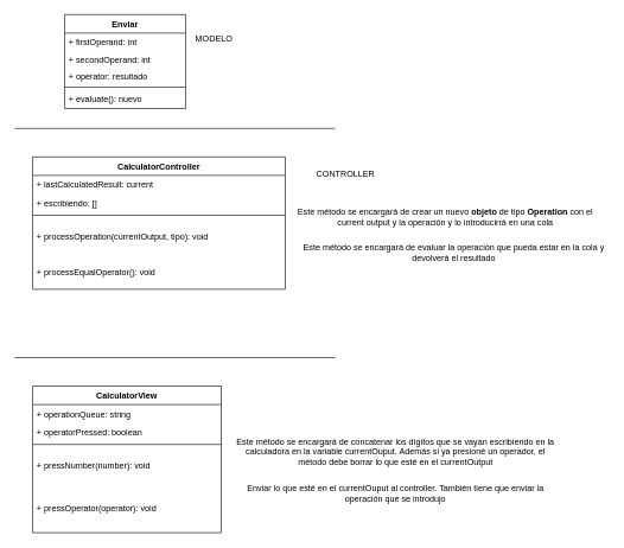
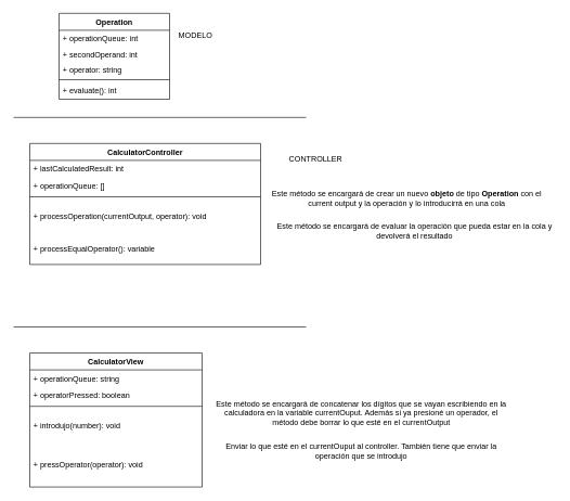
  <mxCell id="0" />
  <mxCell id="1" parent="0" />
- <mxCell id="2" value="Enviar" style="swimlane;fontStyle=1;align=center;verticalAlign=top;childLayout=stackLayout;horizontal=1;startSize=26;horizontalStack=0;resizeParent=1;resizeParentMax=0;resizeLast=0;collapsible=1;marginBottom=0;" vertex="1" parent="1"><mxGeometry x="90" y="20" width="170" height="132" as="geometry" /></mxCell>
- <mxCell id="3" value="+ firstOperand: int" style="text;strokeColor=none;fillColor=none;align=left;verticalAlign=top;spacingLeft=4;spacingRight=4;overflow=hidden;rotatable=0;points=[[0,0.5],[1,0.5]];portConstraint=eastwest;" vertex="1" parent="2"><mxGeometry y="26" width="170" height="24" as="geometry" /></mxCell>
+ <mxCell id="2" value="Operation" style="swimlane;fontStyle=1;align=center;verticalAlign=top;childLayout=stackLayout;horizontal=1;startSize=26;horizontalStack=0;resizeParent=1;resizeParentMax=0;resizeLast=0;collapsible=1;marginBottom=0;" vertex="1" parent="1"><mxGeometry x="90" y="20" width="170" height="132" as="geometry" /></mxCell>
+ <mxCell id="3" value="+ operationQueue: int" style="text;strokeColor=none;fillColor=none;align=left;verticalAlign=top;spacingLeft=4;spacingRight=4;overflow=hidden;rotatable=0;points=[[0,0.5],[1,0.5]];portConstraint=eastwest;" vertex="1" parent="2"><mxGeometry y="26" width="170" height="24" as="geometry" /></mxCell>
  <mxCell id="4" value="+ secondOperand: int" style="text;strokeColor=none;fillColor=none;align=left;verticalAlign=top;spacingLeft=4;spacingRight=4;overflow=hidden;rotatable=0;points=[[0,0.5],[1,0.5]];portConstraint=eastwest;" vertex="1" parent="2"><mxGeometry y="50" width="170" height="24" as="geometry" /></mxCell>
- <mxCell id="5" value="+ operator: resultado" style="text;strokeColor=none;fillColor=none;align=left;verticalAlign=top;spacingLeft=4;spacingRight=4;overflow=hidden;rotatable=0;points=[[0,0.5],[1,0.5]];portConstraint=eastwest;" vertex="1" parent="2"><mxGeometry y="74" width="170" height="24" as="geometry" /></mxCell>
+ <mxCell id="5" value="+ operator: string" style="text;strokeColor=none;fillColor=none;align=left;verticalAlign=top;spacingLeft=4;spacingRight=4;overflow=hidden;rotatable=0;points=[[0,0.5],[1,0.5]];portConstraint=eastwest;" vertex="1" parent="2"><mxGeometry y="74" width="170" height="24" as="geometry" /></mxCell>
  <mxCell id="6" value="" style="line;strokeWidth=1;fillColor=none;align=left;verticalAlign=middle;spacingTop=-1;spacingLeft=3;spacingRight=3;rotatable=0;labelPosition=right;points=[];portConstraint=eastwest;" vertex="1" parent="2"><mxGeometry y="98" width="170" height="8" as="geometry" /></mxCell>
- <mxCell id="7" value="+ evaluate(): nuevo" style="text;strokeColor=none;fillColor=none;align=left;verticalAlign=top;spacingLeft=4;spacingRight=4;overflow=hidden;rotatable=0;points=[[0,0.5],[1,0.5]];portConstraint=eastwest;" vertex="1" parent="2"><mxGeometry y="106" width="170" height="26" as="geometry" /></mxCell>
+ <mxCell id="7" value="+ evaluate(): int" style="text;strokeColor=none;fillColor=none;align=left;verticalAlign=top;spacingLeft=4;spacingRight=4;overflow=hidden;rotatable=0;points=[[0,0.5],[1,0.5]];portConstraint=eastwest;" vertex="1" parent="2"><mxGeometry y="106" width="170" height="26" as="geometry" /></mxCell>
  <mxCell id="8" value="MODELO" style="text;html=1;strokeColor=none;fillColor=none;align=center;verticalAlign=middle;whiteSpace=wrap;rounded=0;" vertex="1" parent="1"><mxGeometry x="270" y="40" width="60" height="30" as="geometry" /></mxCell>
  <mxCell id="9" value="" style="endArrow=none;html=1;rounded=0;" edge="1" parent="1"><mxGeometry width="50" height="50" relative="1" as="geometry"><mxPoint x="20" y="180" as="sourcePoint" /><mxPoint x="470" y="180" as="targetPoint" /></mxGeometry></mxCell>
  <mxCell id="10" value="CalculatorController" style="swimlane;fontStyle=1;align=center;verticalAlign=top;childLayout=stackLayout;horizontal=1;startSize=26;horizontalStack=0;resizeParent=1;resizeParentMax=0;resizeLast=0;collapsible=1;marginBottom=0;" vertex="1" parent="1"><mxGeometry x="45" y="220" width="355" height="186" as="geometry" /></mxCell>
- <mxCell id="11" value="+ lastCalculatedResult: current" style="text;strokeColor=none;fillColor=none;align=left;verticalAlign=top;spacingLeft=4;spacingRight=4;overflow=hidden;rotatable=0;points=[[0,0.5],[1,0.5]];portConstraint=eastwest;" vertex="1" parent="10"><mxGeometry y="26" width="355" height="26" as="geometry" /></mxCell>
- <mxCell id="12" value="+ escribiendo: []" style="text;strokeColor=none;fillColor=none;align=left;verticalAlign=top;spacingLeft=4;spacingRight=4;overflow=hidden;rotatable=0;points=[[0,0.5],[1,0.5]];portConstraint=eastwest;" vertex="1" parent="10"><mxGeometry y="52" width="355" height="26" as="geometry" /></mxCell>
+ <mxCell id="11" value="+ lastCalculatedResult: int" style="text;strokeColor=none;fillColor=none;align=left;verticalAlign=top;spacingLeft=4;spacingRight=4;overflow=hidden;rotatable=0;points=[[0,0.5],[1,0.5]];portConstraint=eastwest;" vertex="1" parent="10"><mxGeometry y="26" width="355" height="26" as="geometry" /></mxCell>
+ <mxCell id="12" value="+ operationQueue: []" style="text;strokeColor=none;fillColor=none;align=left;verticalAlign=top;spacingLeft=4;spacingRight=4;overflow=hidden;rotatable=0;points=[[0,0.5],[1,0.5]];portConstraint=eastwest;" vertex="1" parent="10"><mxGeometry y="52" width="355" height="26" as="geometry" /></mxCell>
  <mxCell id="13" value="" style="line;strokeWidth=1;fillColor=none;align=left;verticalAlign=middle;spacingTop=-1;spacingLeft=3;spacingRight=3;rotatable=0;labelPosition=right;points=[];portConstraint=eastwest;" vertex="1" parent="10"><mxGeometry y="78" width="355" height="8" as="geometry" /></mxCell>
- <mxCell id="14" value="+ processOperation(currentOutput, tipo): void" style="text;strokeColor=none;fillColor=none;align=left;verticalAlign=middle;spacingLeft=4;spacingRight=4;overflow=hidden;rotatable=0;points=[[0,0.5],[1,0.5]];portConstraint=eastwest;" vertex="1" parent="10"><mxGeometry y="86" width="355" height="50" as="geometry" /></mxCell>
- <mxCell id="15" value="+ processEqualOperator(): void" style="text;strokeColor=none;fillColor=none;align=left;verticalAlign=middle;spacingLeft=4;spacingRight=4;overflow=hidden;rotatable=0;points=[[0,0.5],[1,0.5]];portConstraint=eastwest;" vertex="1" parent="10"><mxGeometry y="136" width="355" height="50" as="geometry" /></mxCell>
+ <mxCell id="14" value="+ processOperation(currentOutput, operator): void" style="text;strokeColor=none;fillColor=none;align=left;verticalAlign=middle;spacingLeft=4;spacingRight=4;overflow=hidden;rotatable=0;points=[[0,0.5],[1,0.5]];portConstraint=eastwest;" vertex="1" parent="10"><mxGeometry y="86" width="355" height="50" as="geometry" /></mxCell>
+ <mxCell id="15" value="+ processEqualOperator(): variable" style="text;strokeColor=none;fillColor=none;align=left;verticalAlign=middle;spacingLeft=4;spacingRight=4;overflow=hidden;rotatable=0;points=[[0,0.5],[1,0.5]];portConstraint=eastwest;" vertex="1" parent="10"><mxGeometry y="136" width="355" height="50" as="geometry" /></mxCell>
  <mxCell id="16" value="" style="endArrow=none;html=1;rounded=0;" edge="1" parent="1"><mxGeometry width="50" height="50" relative="1" as="geometry"><mxPoint x="20" y="502" as="sourcePoint" /><mxPoint x="470" y="502" as="targetPoint" /></mxGeometry></mxCell>
  <mxCell id="17" value="CalculatorView" style="swimlane;fontStyle=1;align=center;verticalAlign=middle;childLayout=stackLayout;horizontal=1;startSize=26;horizontalStack=0;resizeParent=1;resizeParentMax=0;resizeLast=0;collapsible=1;marginBottom=0;" vertex="1" parent="1"><mxGeometry x="45" y="542" width="265" height="206" as="geometry" /></mxCell>
  <mxCell id="18" value="+ operationQueue: string" style="text;strokeColor=none;fillColor=none;align=left;verticalAlign=top;spacingLeft=4;spacingRight=4;overflow=hidden;rotatable=0;points=[[0,0.5],[1,0.5]];portConstraint=eastwest;" vertex="1" parent="17"><mxGeometry y="26" width="265" height="26" as="geometry" /></mxCell>
  <mxCell id="19" value="+ operatorPressed: boolean" style="text;strokeColor=none;fillColor=none;align=left;verticalAlign=top;spacingLeft=4;spacingRight=4;overflow=hidden;rotatable=0;points=[[0,0.5],[1,0.5]];portConstraint=eastwest;" vertex="1" parent="17"><mxGeometry y="52" width="265" height="26" as="geometry" /></mxCell>
  <mxCell id="20" value="" style="line;strokeWidth=1;fillColor=none;align=left;verticalAlign=middle;spacingTop=-1;spacingLeft=3;spacingRight=3;rotatable=0;labelPosition=right;points=[];portConstraint=eastwest;" vertex="1" parent="17"><mxGeometry y="78" width="265" height="8" as="geometry" /></mxCell>
- <mxCell id="21" value="+ pressNumber(number): void" style="text;strokeColor=none;fillColor=none;align=left;verticalAlign=middle;spacingLeft=4;spacingRight=4;overflow=hidden;rotatable=0;points=[[0,0.5],[1,0.5]];portConstraint=eastwest;" vertex="1" parent="17"><mxGeometry y="86" width="265" height="50" as="geometry" /></mxCell>
+ <mxCell id="21" value="+ introdujo(number): void" style="text;strokeColor=none;fillColor=none;align=left;verticalAlign=middle;spacingLeft=4;spacingRight=4;overflow=hidden;rotatable=0;points=[[0,0.5],[1,0.5]];portConstraint=eastwest;" vertex="1" parent="17"><mxGeometry y="86" width="265" height="50" as="geometry" /></mxCell>
  <mxCell id="22" value="+ pressOperator(operator): void" style="text;strokeColor=none;fillColor=none;align=left;verticalAlign=middle;spacingLeft=4;spacingRight=4;overflow=hidden;rotatable=0;points=[[0,0.5],[1,0.5]];portConstraint=eastwest;" vertex="1" parent="17"><mxGeometry y="136" width="265" height="70" as="geometry" /></mxCell>
  <mxCell id="23" value="Este método se encargará de concatenar los dígitos que se vayan escribiendo en la calculadora en la variable currentOuput. Además si ya presioné un operador, el método debe borrar lo que esté en el currentOutput" style="text;html=1;strokeColor=none;fillColor=none;align=center;verticalAlign=middle;whiteSpace=wrap;rounded=0;" vertex="1" parent="1"><mxGeometry x="330" y="610" width="450" height="50" as="geometry" /></mxCell>
  <mxCell id="24" value="Enviar lo que esté en el currentOuput al controller. También tiene que enviar la operación que se introdujo" style="text;html=1;strokeColor=none;fillColor=none;align=center;verticalAlign=middle;whiteSpace=wrap;rounded=0;" vertex="1" parent="1"><mxGeometry x="330" y="680" width="450" height="26" as="geometry" /></mxCell>
  <mxCell id="25" value="Este método se encargará de crear un nuevo &lt;b&gt;objeto&lt;/b&gt; de tipo &lt;b&gt;Operation&lt;/b&gt; con el current output y la operación y lo introducirrá en una cola" style="text;html=1;strokeColor=none;fillColor=none;align=center;verticalAlign=middle;whiteSpace=wrap;rounded=0;" vertex="1" parent="1"><mxGeometry x="410" y="280" width="430" height="50" as="geometry" /></mxCell>
  <mxCell id="26" value="CONTROLLER" style="text;html=1;strokeColor=none;fillColor=none;align=center;verticalAlign=middle;whiteSpace=wrap;rounded=0;" vertex="1" parent="1"><mxGeometry x="435" y="230" width="100" height="30" as="geometry" /></mxCell>
  <mxCell id="27" value="Este método se encargará de evaluar la operación que pueda estar en la cola y devolverá el resultado" style="text;html=1;strokeColor=none;fillColor=none;align=center;verticalAlign=middle;whiteSpace=wrap;rounded=0;" vertex="1" parent="1"><mxGeometry x="420" y="330" width="434" height="50" as="geometry" /></mxCell>
